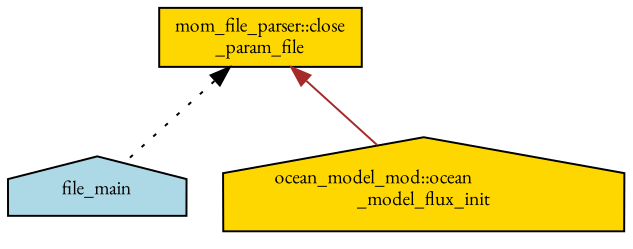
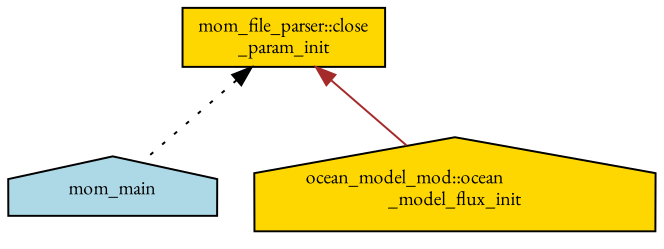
  digraph {
    fontname="EB Garamond"
    rankdir=TB
    node [color=black fillcolor=gold fontname="EB Garamond" fontsize=10 shape=house style=filled]
    edge [dir=back fontname="EB Garamond" fontsize=10 labelfontname=Helvetica labelfontsize=10]
-   n1 [fontcolor=black height=0.2 label="mom_file_parser::close\l_param_file" shape=box width=0.4]
-   n2 [fillcolor=lightblue height=0.2 label=file_main width=0.4]
+   n1 [fontcolor=black height=0.2 label="mom_file_parser::close\l_param_init" shape=box width=0.4]
+   n2 [fillcolor=lightblue height=0.2 label=mom_main width=0.4]
    n3 [height=0.2 label="ocean_model_mod::ocean\l_model_flux_init" width=0.4]
    n1 -> n2 [color=black style=dotted]
    n1 -> n3 [color=brown style=solid]
  }
